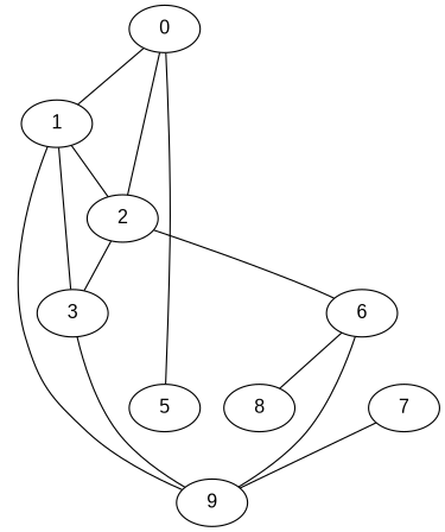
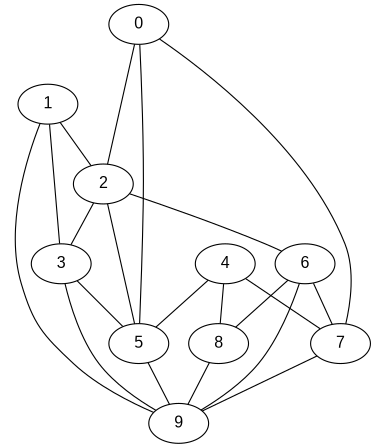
  graph {
    node [fillcolor=white fontname=Arial style=filled]
    0
    1
    2
    5
    3
    9
    6
+   4
    7
    8
-   0 -- 1
+   0 -- 7
    0 -- 2
    0 -- 5
    1 -- 2
    1 -- 3
    1 -- 9
+   2 -- 5
    2 -- 3
    2 -- 6
+   5 -- 9
+   3 -- 5
    3 -- 9
    6 -- 9
+   6 -- 7
    6 -- 8
+   4 -- 5
+   4 -- 7
+   4 -- 8
    7 -- 9
+   8 -- 9
  }
